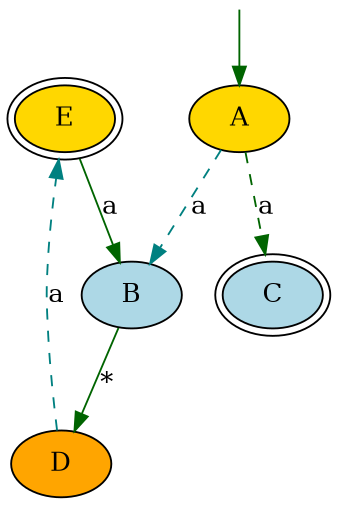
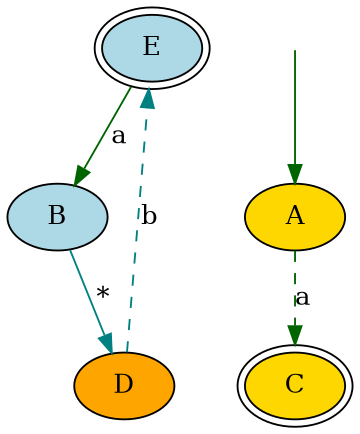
  digraph {
    node [fillcolor=gold style=filled]
    edge [color=darkgreen style=solid]
-   n1 [label=E peripheries=2]
+   n1 [fillcolor=lightblue label=E peripheries=2]
    n2 [fillcolor=lightblue label=B]
    n3 [fillcolor=orange label=D]
    n4 [label=A]
-   n5 [fillcolor=lightblue label=C peripheries=2]
+   n5 [label=C peripheries=2]
    "" [height=0 style=invisible width=0 fillcolor=""]
    n1 -> n2 [label=a]
-   n2 -> n3 [label="*"]
-   n3 -> n1 [color=teal label=a style=dashed]
-   n4 -> n2 [color=teal label=a style=dashed]
+   n2 -> n3 [color=teal label="*"]
+   n3 -> n1 [color=teal label=b style=dashed]
    n4 -> n5 [label=a style=dashed]
    "" -> n4
  }
